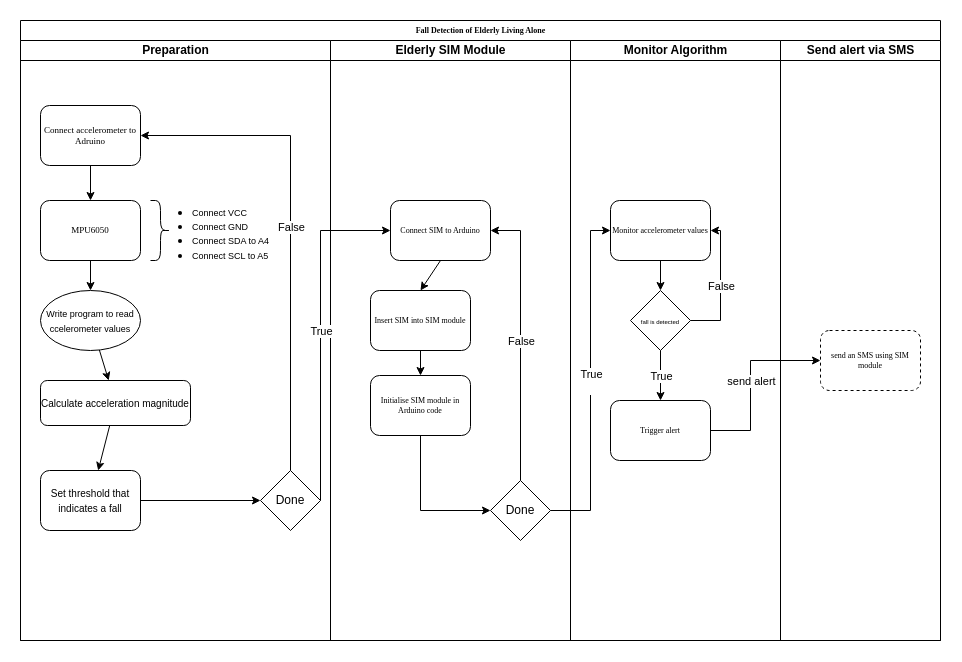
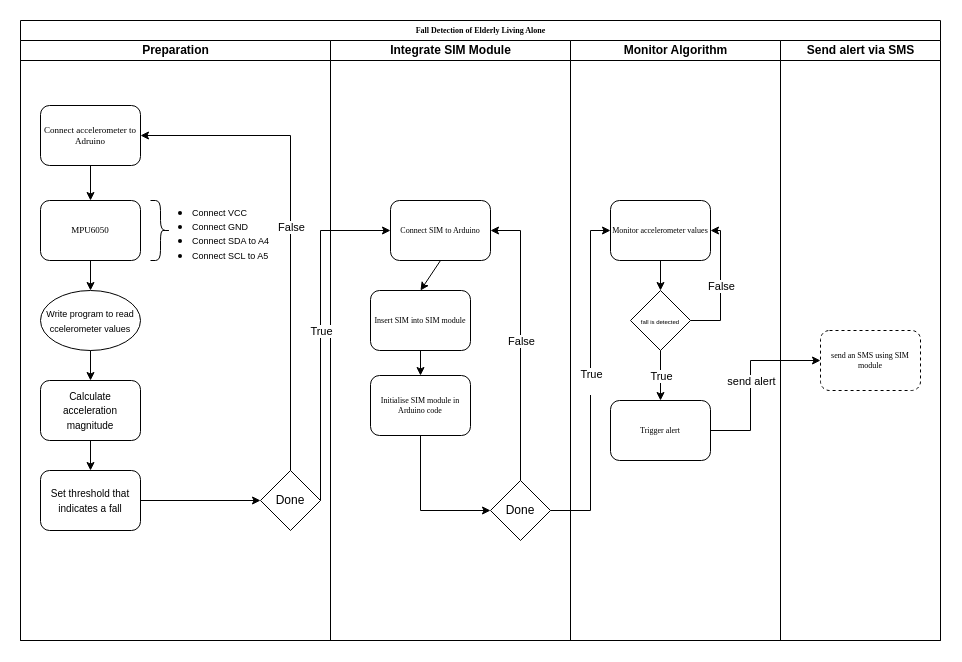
  <mxCell id="0" />
  <mxCell id="1" parent="0" />
  <mxCell id="2" value="Fall Detection of Elderly Living Alone" style="swimlane;html=1;childLayout=stackLayout;startSize=20;rounded=0;shadow=0;labelBackgroundColor=none;strokeWidth=1;fontFamily=Verdana;fontSize=8;align=center;" parent="1" vertex="1"><mxGeometry x="20" y="20" width="920" height="620" as="geometry" /></mxCell>
  <mxCell id="3" value="Preparation" style="swimlane;html=1;startSize=20;" parent="2" vertex="1"><mxGeometry y="20" width="310" height="600" as="geometry" /></mxCell>
  <mxCell id="4" value="&lt;font style=&quot;font-size: 9px;&quot;&gt;Connect accelerometer to Adruino&lt;/font&gt;" style="rounded=1;whiteSpace=wrap;html=1;shadow=0;labelBackgroundColor=none;strokeWidth=1;fontFamily=Verdana;fontSize=8;align=center;" parent="3" vertex="1"><mxGeometry x="20" y="65" width="100" height="60" as="geometry" /></mxCell>
  <mxCell id="5" value="&lt;font style=&quot;font-size: 9px;&quot;&gt;MPU6050&lt;/font&gt;" style="rounded=1;whiteSpace=wrap;html=1;shadow=0;labelBackgroundColor=none;strokeWidth=1;fontFamily=Verdana;fontSize=8;align=center;" parent="3" vertex="1"><mxGeometry x="20" y="160" width="100" height="60" as="geometry" /></mxCell>
  <mxCell id="6" value="" style="endArrow=classic;html=1;rounded=0;" edge="1" parent="3" source="4" target="5"><mxGeometry width="50" height="50" relative="1" as="geometry"><mxPoint x="290" y="290" as="sourcePoint" /><mxPoint x="340" y="240" as="targetPoint" /></mxGeometry></mxCell>
  <mxCell id="7" value="&lt;ul&gt;&lt;li&gt;&lt;font style=&quot;font-size: 9px;&quot;&gt;Connect VCC&lt;/font&gt;&lt;/li&gt;&lt;li&gt;&lt;font style=&quot;font-size: 9px;&quot;&gt;Connect GND&lt;/font&gt;&lt;/li&gt;&lt;li&gt;&lt;font style=&quot;font-size: 9px;&quot;&gt;Connect SDA to A4&lt;/font&gt;&lt;/li&gt;&lt;li&gt;&lt;font style=&quot;font-size: 9px;&quot;&gt;Connect SCL to A5&lt;/font&gt;&lt;/li&gt;&lt;/ul&gt;" style="text;strokeColor=none;fillColor=none;html=1;whiteSpace=wrap;verticalAlign=middle;overflow=hidden;" vertex="1" parent="3"><mxGeometry x="130" y="150" width="150" height="80" as="geometry" /></mxCell>
  <mxCell id="8" value="" style="shape=curlyBracket;whiteSpace=wrap;html=1;rounded=1;flipH=1;labelPosition=right;verticalLabelPosition=middle;align=left;verticalAlign=middle;size=0.5;" vertex="1" parent="3"><mxGeometry x="130" y="160" width="20" height="60" as="geometry" /></mxCell>
  <mxCell id="9" value="&lt;font style=&quot;font-size: 9px;&quot;&gt;Write program to read ccelerometer values&lt;/font&gt;" style="ellipse;whiteSpace=wrap;html=1;" vertex="1" parent="3"><mxGeometry x="20" y="250" width="100" height="60" as="geometry" /></mxCell>
  <mxCell id="10" value="" style="endArrow=classic;html=1;rounded=0;entryX=0.5;entryY=0;entryDx=0;entryDy=0;" edge="1" parent="3" source="5" target="9"><mxGeometry width="50" height="50" relative="1" as="geometry"><mxPoint x="290" y="340" as="sourcePoint" /><mxPoint x="340" y="290" as="targetPoint" /></mxGeometry></mxCell>
- <mxCell id="11" value="&lt;font size=&quot;1&quot;&gt;Calculate acceleration magnitude&lt;/font&gt;" style="rounded=1;whiteSpace=wrap;html=1;" vertex="1" parent="3"><mxGeometry x="20" y="340" width="150" height="45" as="geometry" /></mxCell>
+ <mxCell id="11" value="&lt;font size=&quot;1&quot;&gt;Calculate acceleration magnitude&lt;/font&gt;" style="rounded=1;whiteSpace=wrap;html=1;" vertex="1" parent="3"><mxGeometry x="20" y="340" width="100" height="60" as="geometry" /></mxCell>
  <mxCell id="12" value="&lt;font size=&quot;1&quot;&gt;Set threshold that indicates a fall&lt;/font&gt;" style="rounded=1;whiteSpace=wrap;html=1;" vertex="1" parent="3"><mxGeometry x="20" y="430" width="100" height="60" as="geometry" /></mxCell>
  <mxCell id="13" value="" style="endArrow=classic;html=1;rounded=0;" edge="1" parent="3" source="9" target="11"><mxGeometry width="50" height="50" relative="1" as="geometry"><mxPoint x="80" y="135" as="sourcePoint" /><mxPoint x="80" y="170" as="targetPoint" /></mxGeometry></mxCell>
  <mxCell id="14" value="" style="endArrow=classic;html=1;rounded=0;" edge="1" parent="3" source="11" target="12"><mxGeometry width="50" height="50" relative="1" as="geometry"><mxPoint x="90" y="145" as="sourcePoint" /><mxPoint x="90" y="180" as="targetPoint" /></mxGeometry></mxCell>
  <mxCell id="15" value="Done" style="rhombus;whiteSpace=wrap;html=1;" vertex="1" parent="3"><mxGeometry x="240" y="430" width="60" height="60" as="geometry" /></mxCell>
  <mxCell id="16" value="" style="endArrow=classic;html=1;rounded=0;" edge="1" parent="3" source="12" target="15"><mxGeometry width="50" height="50" relative="1" as="geometry"><mxPoint x="330" y="250" as="sourcePoint" /><mxPoint x="380" y="200" as="targetPoint" /></mxGeometry></mxCell>
  <mxCell id="17" value="" style="endArrow=classic;html=1;rounded=0;exitX=0.5;exitY=0;exitDx=0;exitDy=0;entryX=1;entryY=0.5;entryDx=0;entryDy=0;" edge="1" parent="3" source="15" target="4"><mxGeometry relative="1" as="geometry"><mxPoint x="300" y="260" as="sourcePoint" /><mxPoint x="400" y="260" as="targetPoint" /><Array as="points"><mxPoint x="270" y="95" /></Array></mxGeometry></mxCell>
  <mxCell id="18" value="False" style="edgeLabel;resizable=0;html=1;;align=center;verticalAlign=middle;" connectable="0" vertex="1" parent="17"><mxGeometry relative="1" as="geometry" /></mxCell>
- <mxCell id="19" value="Elderly SIM Module" style="swimlane;html=1;startSize=20;" parent="2" vertex="1"><mxGeometry x="310" y="20" width="240" height="600" as="geometry" /></mxCell>
+ <mxCell id="19" value="Integrate SIM Module" style="swimlane;html=1;startSize=20;" parent="2" vertex="1"><mxGeometry x="310" y="20" width="240" height="600" as="geometry" /></mxCell>
  <mxCell id="20" value="Connect SIM to Arduino" style="rounded=1;whiteSpace=wrap;html=1;shadow=0;labelBackgroundColor=none;strokeWidth=1;fontFamily=Verdana;fontSize=8;align=center;" parent="19" vertex="1"><mxGeometry x="60" y="160" width="100" height="60" as="geometry" /></mxCell>
  <mxCell id="21" value="Insert SIM into SIM module" style="rounded=1;whiteSpace=wrap;html=1;shadow=0;labelBackgroundColor=none;strokeWidth=1;fontFamily=Verdana;fontSize=8;align=center;" vertex="1" parent="19"><mxGeometry x="40" y="250" width="100" height="60" as="geometry" /></mxCell>
  <mxCell id="22" value="Initialise SIM module in Arduino code" style="rounded=1;whiteSpace=wrap;html=1;shadow=0;labelBackgroundColor=none;strokeWidth=1;fontFamily=Verdana;fontSize=8;align=center;" vertex="1" parent="19"><mxGeometry x="40" y="335" width="100" height="60" as="geometry" /></mxCell>
  <mxCell id="23" value="" style="endArrow=classic;html=1;rounded=0;exitX=0.5;exitY=1;exitDx=0;exitDy=0;entryX=0.5;entryY=0;entryDx=0;entryDy=0;" edge="1" parent="19" source="20" target="21"><mxGeometry width="50" height="50" relative="1" as="geometry"><mxPoint x="20" y="360" as="sourcePoint" /><mxPoint x="70" y="310" as="targetPoint" /></mxGeometry></mxCell>
  <mxCell id="24" value="" style="endArrow=classic;html=1;rounded=0;exitX=0.5;exitY=1;exitDx=0;exitDy=0;entryX=0.5;entryY=0;entryDx=0;entryDy=0;" edge="1" parent="19" source="21" target="22"><mxGeometry width="50" height="50" relative="1" as="geometry"><mxPoint x="100" y="230" as="sourcePoint" /><mxPoint x="100" y="260" as="targetPoint" /></mxGeometry></mxCell>
  <mxCell id="25" value="Monitor Algorithm" style="swimlane;html=1;startSize=20;" parent="2" vertex="1"><mxGeometry x="550" y="20" width="210" height="600" as="geometry"><mxRectangle x="320" y="20" width="40" height="730" as="alternateBounds" /></mxGeometry></mxCell>
  <mxCell id="26" value="Monitor accelerometer values" style="rounded=1;whiteSpace=wrap;html=1;shadow=0;labelBackgroundColor=none;strokeWidth=1;fontFamily=Verdana;fontSize=8;align=center;" vertex="1" parent="25"><mxGeometry x="40" y="160" width="100" height="60" as="geometry" /></mxCell>
  <mxCell id="27" value="&lt;font style=&quot;font-size: 6px;&quot;&gt;fall is detected&lt;/font&gt;" style="rhombus;whiteSpace=wrap;html=1;" vertex="1" parent="25"><mxGeometry x="60" y="250" width="60" height="60" as="geometry" /></mxCell>
  <mxCell id="28" value="Trigger alert" style="rounded=1;whiteSpace=wrap;html=1;shadow=0;labelBackgroundColor=none;strokeWidth=1;fontFamily=Verdana;fontSize=8;align=center;" vertex="1" parent="25"><mxGeometry x="40" y="360" width="100" height="60" as="geometry" /></mxCell>
  <mxCell id="29" value="" style="endArrow=classic;html=1;rounded=0;exitX=0.5;exitY=1;exitDx=0;exitDy=0;entryX=0.5;entryY=0;entryDx=0;entryDy=0;" edge="1" parent="25" source="27" target="28"><mxGeometry relative="1" as="geometry"><mxPoint x="-160" y="330" as="sourcePoint" /><mxPoint x="-60" y="330" as="targetPoint" /></mxGeometry></mxCell>
  <mxCell id="30" value="True" style="edgeLabel;resizable=0;html=1;;align=center;verticalAlign=middle;" connectable="0" vertex="1" parent="29"><mxGeometry relative="1" as="geometry" /></mxCell>
  <mxCell id="31" value="" style="endArrow=classic;html=1;rounded=0;exitX=0.5;exitY=1;exitDx=0;exitDy=0;entryX=0.5;entryY=0;entryDx=0;entryDy=0;" edge="1" parent="25" source="26" target="27"><mxGeometry width="50" height="50" relative="1" as="geometry"><mxPoint x="-140" y="340" as="sourcePoint" /><mxPoint x="-90" y="290" as="targetPoint" /></mxGeometry></mxCell>
  <mxCell id="32" value="" style="endArrow=classic;html=1;rounded=0;entryX=1;entryY=0.5;entryDx=0;entryDy=0;" edge="1" parent="25" target="26"><mxGeometry relative="1" as="geometry"><mxPoint x="120" y="280" as="sourcePoint" /><mxPoint x="-60" y="320" as="targetPoint" /><Array as="points"><mxPoint x="150" y="280" /><mxPoint x="150" y="190" /></Array></mxGeometry></mxCell>
  <mxCell id="33" value="False" style="edgeLabel;resizable=0;html=1;;align=center;verticalAlign=middle;" connectable="0" vertex="1" parent="32"><mxGeometry relative="1" as="geometry" /></mxCell>
  <mxCell id="34" value="" style="endArrow=classic;html=1;rounded=0;exitX=1;exitY=0.5;exitDx=0;exitDy=0;entryX=0;entryY=0.5;entryDx=0;entryDy=0;" edge="1" parent="2" source="15" target="20"><mxGeometry relative="1" as="geometry"><mxPoint x="270" y="280" as="sourcePoint" /><mxPoint x="430" y="280" as="targetPoint" /><Array as="points"><mxPoint x="300" y="210" /></Array></mxGeometry></mxCell>
  <mxCell id="35" value="True" style="edgeLabel;resizable=0;html=1;;align=center;verticalAlign=middle;" connectable="0" vertex="1" parent="34"><mxGeometry relative="1" as="geometry" /></mxCell>
  <mxCell id="36" value="" style="endArrow=classic;html=1;rounded=0;exitX=1;exitY=0.5;exitDx=0;exitDy=0;entryX=0;entryY=0.5;entryDx=0;entryDy=0;" edge="1" parent="2" source="28" target="39"><mxGeometry relative="1" as="geometry"><mxPoint x="310" y="340" as="sourcePoint" /><mxPoint x="410" y="340" as="targetPoint" /><Array as="points"><mxPoint x="690" y="410" /><mxPoint x="730" y="410" /><mxPoint x="730" y="340" /></Array></mxGeometry></mxCell>
  <mxCell id="37" value="send alert" style="edgeLabel;resizable=0;html=1;;align=center;verticalAlign=middle;" connectable="0" vertex="1" parent="36"><mxGeometry relative="1" as="geometry" /></mxCell>
  <mxCell id="38" value="Send alert via SMS" style="swimlane;html=1;startSize=20;" parent="2" vertex="1"><mxGeometry x="760" y="20" width="160" height="600" as="geometry" /></mxCell>
  <mxCell id="39" value="send an SMS using SIM module" style="rounded=1;whiteSpace=wrap;html=1;shadow=0;labelBackgroundColor=none;strokeWidth=1;fontFamily=Verdana;fontSize=8;align=center;dashed=1;" vertex="1" parent="38"><mxGeometry x="40" y="290" width="100" height="60" as="geometry" /></mxCell>
  <mxCell id="40" value="Done" style="rhombus;whiteSpace=wrap;html=1;" vertex="1" parent="1"><mxGeometry x="490" y="480" width="60" height="60" as="geometry" /></mxCell>
  <mxCell id="41" value="" style="endArrow=classic;html=1;rounded=0;entryX=0;entryY=0.5;entryDx=0;entryDy=0;exitX=0.5;exitY=1;exitDx=0;exitDy=0;" edge="1" parent="1" source="22" target="40"><mxGeometry width="50" height="50" relative="1" as="geometry"><mxPoint x="360" y="410" as="sourcePoint" /><mxPoint x="410" y="360" as="targetPoint" /><Array as="points"><mxPoint x="420" y="510" /></Array></mxGeometry></mxCell>
  <mxCell id="42" value="" style="endArrow=classic;html=1;rounded=0;exitX=0.5;exitY=0;exitDx=0;exitDy=0;entryX=1;entryY=0.5;entryDx=0;entryDy=0;" edge="1" parent="1" source="40" target="20"><mxGeometry relative="1" as="geometry"><mxPoint x="340" y="380" as="sourcePoint" /><mxPoint x="490" y="240" as="targetPoint" /><Array as="points"><mxPoint x="520" y="230" /></Array></mxGeometry></mxCell>
  <mxCell id="43" value="False" style="edgeLabel;resizable=0;html=1;;align=center;verticalAlign=middle;" connectable="0" vertex="1" parent="42"><mxGeometry relative="1" as="geometry" /></mxCell>
  <mxCell id="44" value="" style="endArrow=classic;html=1;rounded=0;entryX=0;entryY=0.5;entryDx=0;entryDy=0;" edge="1" parent="1" target="26"><mxGeometry relative="1" as="geometry"><mxPoint x="550" y="510" as="sourcePoint" /><mxPoint x="450" y="330" as="targetPoint" /><Array as="points"><mxPoint x="590" y="510" /><mxPoint x="590" y="230" /></Array></mxGeometry></mxCell>
  <mxCell id="45" value="True&lt;div&gt;&lt;br&gt;&lt;/div&gt;" style="edgeLabel;resizable=0;html=1;;align=center;verticalAlign=middle;" connectable="0" vertex="1" parent="44"><mxGeometry relative="1" as="geometry" /></mxCell>
